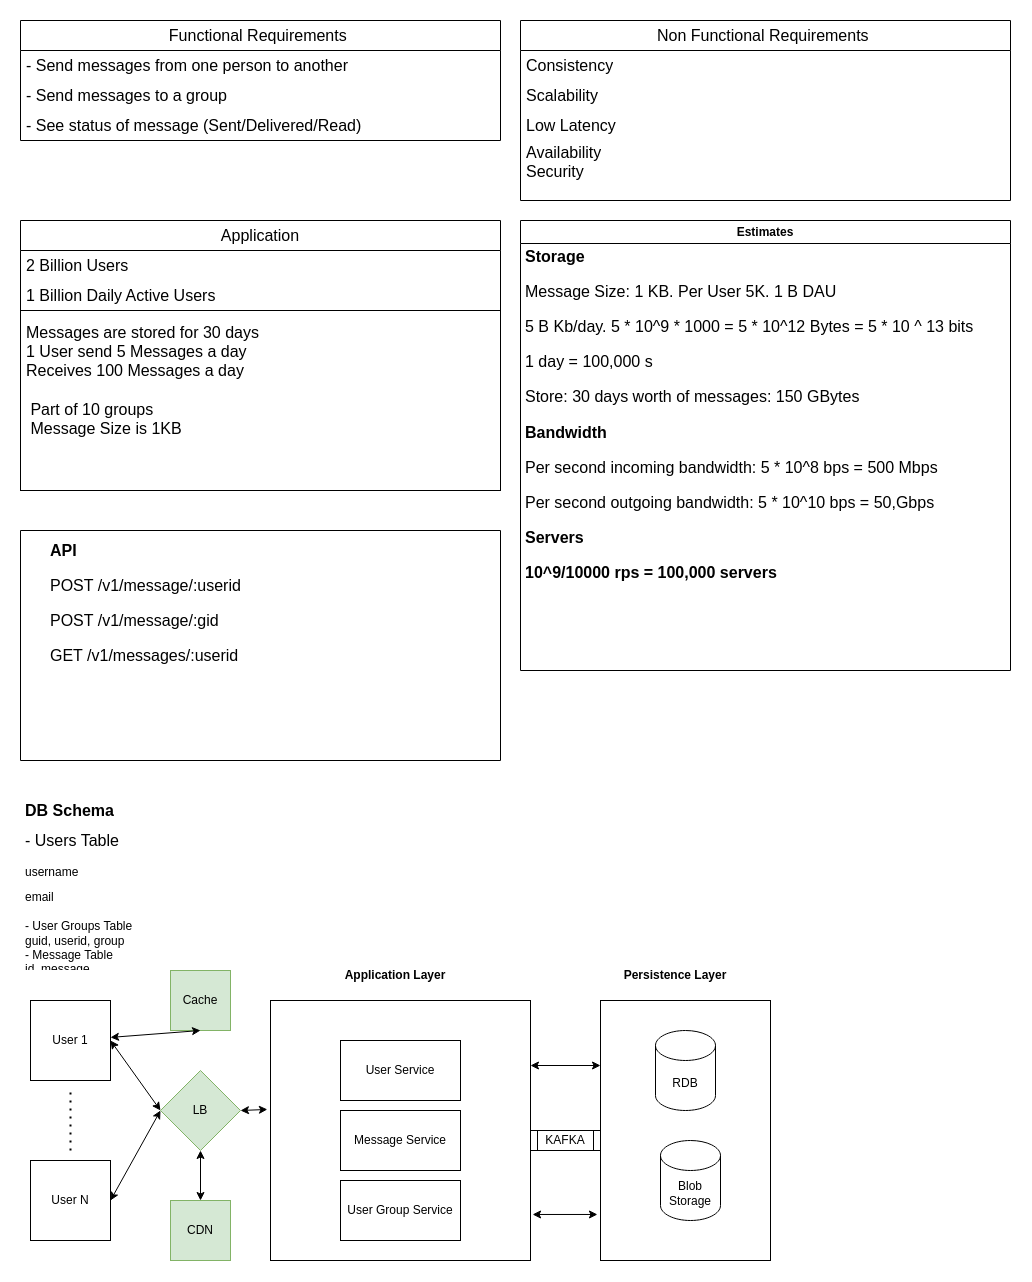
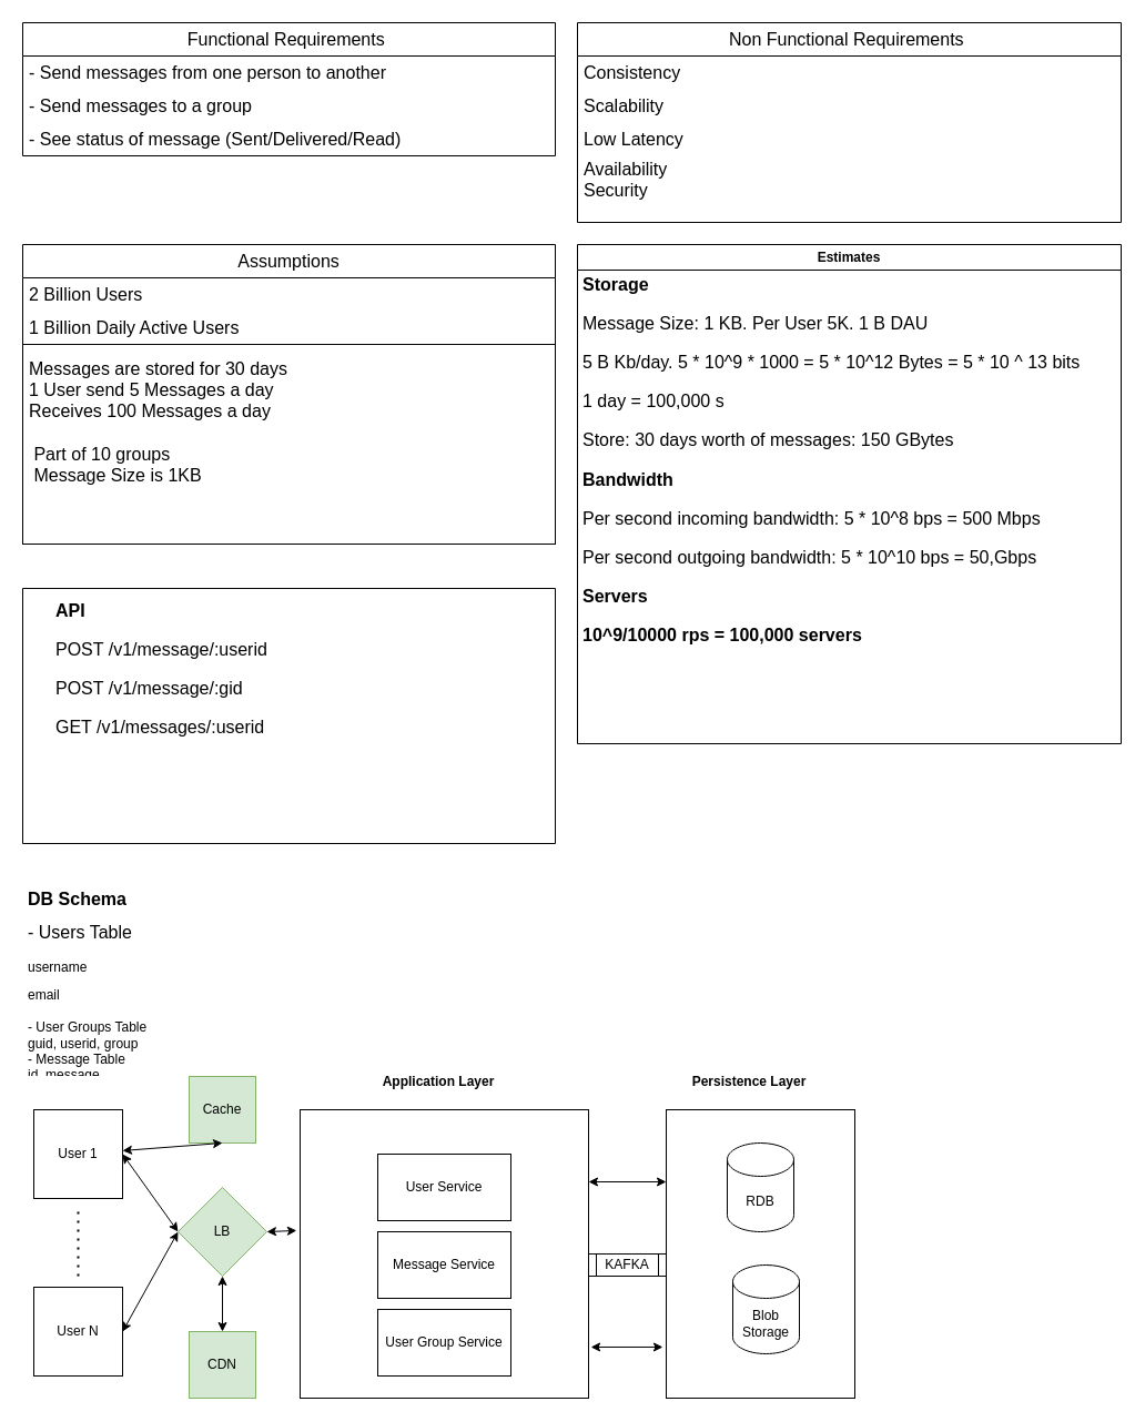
  <mxCell id="0" />
  <mxCell id="1" parent="0" />
  <mxCell id="2" value="" style="rounded=0;whiteSpace=wrap;html=1;" vertex="1" parent="1"><mxGeometry x="20" y="310" width="480" height="180" as="geometry" /></mxCell>
  <mxCell id="3" value="Functional Requirements&amp;nbsp;" style="swimlane;fontStyle=0;childLayout=stackLayout;horizontal=1;startSize=30;horizontalStack=0;resizeParent=1;resizeParentMax=0;resizeLast=0;collapsible=1;marginBottom=0;whiteSpace=wrap;html=1;fontSize=16;" vertex="1" parent="1"><mxGeometry x="20" y="20" width="480" height="120" as="geometry" /></mxCell>
  <mxCell id="4" value="- Send messages from one person to another" style="text;strokeColor=none;fillColor=none;align=left;verticalAlign=middle;spacingLeft=4;spacingRight=4;overflow=hidden;points=[[0,0.5],[1,0.5]];portConstraint=eastwest;rotatable=0;whiteSpace=wrap;html=1;fontSize=16;" vertex="1" parent="3"><mxGeometry y="30" width="480" height="30" as="geometry" /></mxCell>
  <mxCell id="5" value="- Send messages to a group" style="text;strokeColor=none;fillColor=none;align=left;verticalAlign=middle;spacingLeft=4;spacingRight=4;overflow=hidden;points=[[0,0.5],[1,0.5]];portConstraint=eastwest;rotatable=0;whiteSpace=wrap;html=1;fontSize=16;" vertex="1" parent="3"><mxGeometry y="60" width="480" height="30" as="geometry" /></mxCell>
  <mxCell id="6" value="- See status of message (Sent/Delivered/Read)" style="text;strokeColor=none;fillColor=none;align=left;verticalAlign=middle;spacingLeft=4;spacingRight=4;overflow=hidden;points=[[0,0.5],[1,0.5]];portConstraint=eastwest;rotatable=0;whiteSpace=wrap;html=1;fontSize=16;" vertex="1" parent="3"><mxGeometry y="90" width="480" height="30" as="geometry" /></mxCell>
  <mxCell id="7" style="edgeStyle=orthogonalEdgeStyle;rounded=0;orthogonalLoop=1;jettySize=auto;html=1;exitX=1;exitY=0.5;exitDx=0;exitDy=0;" edge="1" parent="3" source="5" target="5"><mxGeometry relative="1" as="geometry" /></mxCell>
  <mxCell id="8" value="Non Functional Requirements&amp;nbsp;" style="swimlane;fontStyle=0;childLayout=stackLayout;horizontal=1;startSize=30;horizontalStack=0;resizeParent=1;resizeParentMax=0;resizeLast=0;collapsible=1;marginBottom=0;whiteSpace=wrap;html=1;fontSize=16;" vertex="1" parent="1"><mxGeometry x="520" y="20" width="490" height="180" as="geometry" /></mxCell>
  <mxCell id="9" value="Consistency" style="text;strokeColor=none;fillColor=none;align=left;verticalAlign=middle;spacingLeft=4;spacingRight=4;overflow=hidden;points=[[0,0.5],[1,0.5]];portConstraint=eastwest;rotatable=0;whiteSpace=wrap;html=1;fontSize=16;" vertex="1" parent="8"><mxGeometry y="30" width="490" height="30" as="geometry" /></mxCell>
  <mxCell id="10" value="Scalability" style="text;strokeColor=none;fillColor=none;align=left;verticalAlign=middle;spacingLeft=4;spacingRight=4;overflow=hidden;points=[[0,0.5],[1,0.5]];portConstraint=eastwest;rotatable=0;whiteSpace=wrap;html=1;fontSize=16;" vertex="1" parent="8"><mxGeometry y="60" width="490" height="30" as="geometry" /></mxCell>
  <mxCell id="11" value="Low Latency" style="text;strokeColor=none;fillColor=none;align=left;verticalAlign=middle;spacingLeft=4;spacingRight=4;overflow=hidden;points=[[0,0.5],[1,0.5]];portConstraint=eastwest;rotatable=0;whiteSpace=wrap;html=1;fontSize=16;" vertex="1" parent="8"><mxGeometry y="90" width="490" height="30" as="geometry" /></mxCell>
  <mxCell id="12" value="Availability&lt;br&gt;Security&lt;br&gt;&lt;br&gt;" style="text;strokeColor=none;fillColor=none;align=left;verticalAlign=middle;spacingLeft=4;spacingRight=4;overflow=hidden;points=[[0,0.5],[1,0.5]];portConstraint=eastwest;rotatable=0;whiteSpace=wrap;html=1;fontSize=16;" vertex="1" parent="8"><mxGeometry y="120" width="490" height="60" as="geometry" /></mxCell>
  <mxCell id="13" style="edgeStyle=orthogonalEdgeStyle;rounded=0;orthogonalLoop=1;jettySize=auto;html=1;exitX=1;exitY=0.5;exitDx=0;exitDy=0;" edge="1" parent="8" source="10" target="10"><mxGeometry relative="1" as="geometry" /></mxCell>
- <mxCell id="14" value="Application" style="swimlane;fontStyle=0;childLayout=stackLayout;horizontal=1;startSize=30;horizontalStack=0;resizeParent=1;resizeParentMax=0;resizeLast=0;collapsible=1;marginBottom=0;whiteSpace=wrap;html=1;fontSize=16;" vertex="1" parent="1"><mxGeometry x="20" y="220" width="480" height="90" as="geometry" /></mxCell>
+ <mxCell id="14" value="Assumptions" style="swimlane;fontStyle=0;childLayout=stackLayout;horizontal=1;startSize=30;horizontalStack=0;resizeParent=1;resizeParentMax=0;resizeLast=0;collapsible=1;marginBottom=0;whiteSpace=wrap;html=1;fontSize=16;" vertex="1" parent="1"><mxGeometry x="20" y="220" width="480" height="90" as="geometry" /></mxCell>
  <mxCell id="15" value="2 Billion Users" style="text;strokeColor=none;fillColor=none;align=left;verticalAlign=middle;spacingLeft=4;spacingRight=4;overflow=hidden;points=[[0,0.5],[1,0.5]];portConstraint=eastwest;rotatable=0;whiteSpace=wrap;html=1;fontSize=16;" vertex="1" parent="14"><mxGeometry y="30" width="480" height="30" as="geometry" /></mxCell>
  <mxCell id="16" value="1 Billion Daily Active Users" style="text;strokeColor=none;fillColor=none;align=left;verticalAlign=middle;spacingLeft=4;spacingRight=4;overflow=hidden;points=[[0,0.5],[1,0.5]];portConstraint=eastwest;rotatable=0;whiteSpace=wrap;html=1;fontSize=16;" vertex="1" parent="14"><mxGeometry y="60" width="480" height="30" as="geometry" /></mxCell>
  <mxCell id="17" style="edgeStyle=orthogonalEdgeStyle;rounded=0;orthogonalLoop=1;jettySize=auto;html=1;exitX=1;exitY=0.5;exitDx=0;exitDy=0;" edge="1" parent="14" source="16" target="16"><mxGeometry relative="1" as="geometry" /></mxCell>
  <mxCell id="18" value="Estimates" style="swimlane;whiteSpace=wrap;html=1;" vertex="1" parent="1"><mxGeometry x="520" y="220" width="490" height="450" as="geometry" /></mxCell>
  <mxCell id="19" value="&lt;h1 style=&quot;font-size: 16px;&quot;&gt;&lt;font style=&quot;font-size: 16px;&quot;&gt;Storage&lt;/font&gt;&lt;/h1&gt;&lt;p style=&quot;font-size: 16px;&quot;&gt;Message Size: 1 KB. Per User 5K. 1 B DAU&lt;/p&gt;&lt;p style=&quot;font-size: 16px;&quot;&gt;5 B Kb/day. 5 * 10^9 * 1000 = 5 * 10^12 Bytes = 5 * &lt;span style=&quot;white-space: pre;&quot;&gt;10 ^ 13 bits&lt;/span&gt;&lt;/p&gt;&lt;p style=&quot;font-size: 16px;&quot;&gt;&lt;span style=&quot;white-space: pre;&quot;&gt;1 day = 100,000 s&amp;nbsp;&lt;/span&gt;&lt;/p&gt;&lt;p style=&quot;font-size: 16px;&quot;&gt;&lt;span style=&quot;white-space: pre;&quot;&gt;Store: 30 days worth of messages: 150 GBytes&lt;/span&gt;&lt;/p&gt;&lt;p style=&quot;font-size: 16px;&quot;&gt;&lt;span style=&quot;white-space: pre;&quot;&gt;&lt;b&gt;Bandwidth&lt;/b&gt;&lt;/span&gt;&lt;/p&gt;&lt;p style=&quot;font-size: 16px;&quot;&gt;&lt;span style=&quot;white-space: pre;&quot;&gt;Per second incoming bandwidth: 5 * 10^8 bps = 500 Mbps&lt;/span&gt;&lt;/p&gt;&lt;p style=&quot;font-size: 16px;&quot;&gt;&lt;span style=&quot;white-space: pre;&quot;&gt;Per second outgoing bandwidth: 5 * 10^10 bps = 50,Gbps&lt;/span&gt;&lt;/p&gt;&lt;p style=&quot;font-size: 16px;&quot;&gt;&lt;span style=&quot;white-space: pre;&quot;&gt;&lt;b&gt;Servers&lt;/b&gt;&lt;/span&gt;&lt;/p&gt;&lt;p style=&quot;font-size: 16px;&quot;&gt;&lt;span style=&quot;white-space: pre;&quot;&gt;&lt;b&gt;10^9/10000 rps = 100,000 servers&lt;/b&gt;&lt;/span&gt;&lt;/p&gt;&lt;p style=&quot;font-size: 16px;&quot;&gt;&lt;span style=&quot;white-space: pre;&quot;&gt;&lt;b&gt;&lt;br&gt;&lt;/b&gt;&lt;/span&gt;&lt;/p&gt;" style="text;html=1;strokeColor=none;fillColor=none;spacing=5;spacingTop=-20;whiteSpace=wrap;overflow=hidden;rounded=0;" vertex="1" parent="18"><mxGeometry y="26" width="490" height="374" as="geometry" /></mxCell>
  <mxCell id="20" value="Messages are stored for 30 days&lt;br&gt;1 User send 5 Messages a day&lt;br&gt;Receives 100 Messages a day&lt;br&gt;&lt;br&gt;&amp;nbsp;Part of 10 groups&lt;br&gt;&amp;nbsp;Message Size is 1KB" style="text;strokeColor=none;fillColor=none;align=left;verticalAlign=middle;spacingLeft=4;spacingRight=4;overflow=hidden;points=[[0,0.5],[1,0.5]];portConstraint=eastwest;rotatable=0;whiteSpace=wrap;html=1;fontSize=16;" vertex="1" parent="1"><mxGeometry x="20" y="310" width="480" height="140" as="geometry" /></mxCell>
  <mxCell id="21" value="" style="swimlane;startSize=0;" vertex="1" parent="1"><mxGeometry x="20" y="530" width="480" height="230" as="geometry" /></mxCell>
  <mxCell id="22" value="&lt;h1 style=&quot;font-size: 16px;&quot;&gt;API&lt;/h1&gt;&lt;p style=&quot;font-size: 16px;&quot;&gt;POST /v1/message/:userid&lt;/p&gt;&lt;p style=&quot;font-size: 16px;&quot;&gt;POST /v1/message/:gid&lt;/p&gt;&lt;p style=&quot;font-size: 16px;&quot;&gt;GET /v1/messages/:userid&lt;/p&gt;&lt;p style=&quot;font-size: 16px;&quot;&gt;&amp;nbsp;&lt;/p&gt;" style="text;html=1;strokeColor=none;fillColor=none;spacing=5;spacingTop=-20;whiteSpace=wrap;overflow=hidden;rounded=0;" vertex="1" parent="21"><mxGeometry x="25" y="10" width="330" height="190" as="geometry" /></mxCell>
  <mxCell id="23" value="User 1" style="whiteSpace=wrap;html=1;aspect=fixed;" vertex="1" parent="1"><mxGeometry x="30" y="1000" width="80" height="80" as="geometry" /></mxCell>
  <mxCell id="24" value="User N" style="whiteSpace=wrap;html=1;aspect=fixed;" vertex="1" parent="1"><mxGeometry x="30" y="1160" width="80" height="80" as="geometry" /></mxCell>
  <mxCell id="25" value="" style="endArrow=none;dashed=1;html=1;dashPattern=1 3;strokeWidth=2;rounded=0;" edge="1" parent="1"><mxGeometry width="50" height="50" relative="1" as="geometry"><mxPoint x="70" y="1150" as="sourcePoint" /><mxPoint x="70" y="1090" as="targetPoint" /></mxGeometry></mxCell>
  <mxCell id="26" value="&lt;h1 style=&quot;font-size: 16px;&quot;&gt;&lt;font style=&quot;font-size: 16px;&quot;&gt;DB Schema&lt;/font&gt;&lt;/h1&gt;&lt;h1 style=&quot;font-size: 16px;&quot;&gt;&lt;span style=&quot;font-weight: 400;&quot;&gt;- Users Table&lt;/span&gt;&lt;/h1&gt;&lt;h1 style=&quot;font-size: 16px;&quot;&gt;&lt;span style=&quot;font-weight: 400; font-size: 12px;&quot;&gt;username&lt;/span&gt;&lt;/h1&gt;&lt;div&gt;email&lt;/div&gt;&lt;div&gt;&lt;br&gt;&lt;/div&gt;&lt;div&gt;&lt;span style=&quot;font-weight: 400;&quot;&gt;- User Groups Table&lt;/span&gt;&lt;/div&gt;&lt;div&gt;guid, userid, group&lt;/div&gt;&lt;div&gt;&lt;span style=&quot;font-weight: 400;&quot;&gt;- Message Table&lt;/span&gt;&lt;/div&gt;&lt;div&gt;&lt;span style=&quot;font-weight: 400;&quot;&gt;id, message&lt;/span&gt;&lt;/div&gt;&lt;div&gt;&lt;span style=&quot;font-weight: 400;&quot;&gt;&lt;br&gt;&lt;/span&gt;&lt;/div&gt;" style="text;html=1;strokeColor=none;fillColor=none;spacing=5;spacingTop=-20;whiteSpace=wrap;overflow=hidden;rounded=0;" vertex="1" parent="1"><mxGeometry x="20" y="800" width="340" height="170" as="geometry" /></mxCell>
  <mxCell id="27" value="LB" style="rhombus;whiteSpace=wrap;html=1;fillColor=#d5e8d4;strokeColor=#82b366;" vertex="1" parent="1"><mxGeometry x="160" y="1070" width="80" height="80" as="geometry" /></mxCell>
  <mxCell id="28" value="" style="whiteSpace=wrap;html=1;aspect=fixed;" vertex="1" parent="1"><mxGeometry x="270" y="1000" width="260" height="260" as="geometry" /></mxCell>
  <mxCell id="29" value="User Service" style="rounded=0;whiteSpace=wrap;html=1;" vertex="1" parent="1"><mxGeometry x="340" y="1040" width="120" height="60" as="geometry" /></mxCell>
  <mxCell id="30" value="Message Service" style="rounded=0;whiteSpace=wrap;html=1;" vertex="1" parent="1"><mxGeometry x="340" y="1110" width="120" height="60" as="geometry" /></mxCell>
  <mxCell id="31" value="User Group Service" style="rounded=0;whiteSpace=wrap;html=1;" vertex="1" parent="1"><mxGeometry x="340" y="1180" width="120" height="60" as="geometry" /></mxCell>
  <mxCell id="32" value="" style="rounded=0;whiteSpace=wrap;html=1;" vertex="1" parent="1"><mxGeometry x="600" y="1000" width="170" height="260" as="geometry" /></mxCell>
  <mxCell id="33" value="RDB" style="shape=cylinder3;whiteSpace=wrap;html=1;boundedLbl=1;backgroundOutline=1;size=15;" vertex="1" parent="1"><mxGeometry x="655" y="1030" width="60" height="80" as="geometry" /></mxCell>
  <mxCell id="34" value="Blob Storage" style="shape=cylinder3;whiteSpace=wrap;html=1;boundedLbl=1;backgroundOutline=1;size=15;" vertex="1" parent="1"><mxGeometry x="660" y="1140" width="60" height="80" as="geometry" /></mxCell>
  <mxCell id="35" value="" style="endArrow=classic;startArrow=classic;html=1;rounded=0;exitX=1;exitY=0.5;exitDx=0;exitDy=0;entryX=0;entryY=0.5;entryDx=0;entryDy=0;" edge="1" parent="1" source="23" target="27"><mxGeometry width="50" height="50" relative="1" as="geometry"><mxPoint x="340" y="1000" as="sourcePoint" /><mxPoint x="390" y="950" as="targetPoint" /></mxGeometry></mxCell>
  <mxCell id="36" value="" style="endArrow=classic;startArrow=classic;html=1;rounded=0;exitX=1;exitY=0.5;exitDx=0;exitDy=0;" edge="1" parent="1" source="24"><mxGeometry width="50" height="50" relative="1" as="geometry"><mxPoint x="340" y="1000" as="sourcePoint" /><mxPoint x="160" y="1110" as="targetPoint" /></mxGeometry></mxCell>
  <mxCell id="37" value="" style="endArrow=classic;startArrow=classic;html=1;rounded=0;exitX=1;exitY=0.5;exitDx=0;exitDy=0;entryX=-0.012;entryY=0.419;entryDx=0;entryDy=0;entryPerimeter=0;" edge="1" parent="1" source="27" target="28"><mxGeometry width="50" height="50" relative="1" as="geometry"><mxPoint x="340" y="1000" as="sourcePoint" /><mxPoint x="390" y="950" as="targetPoint" /></mxGeometry></mxCell>
  <mxCell id="38" value="Cache" style="rounded=0;whiteSpace=wrap;html=1;fillColor=#d5e8d4;strokeColor=#82b366;" vertex="1" parent="1"><mxGeometry x="170" y="970" width="60" height="60" as="geometry" /></mxCell>
  <mxCell id="39" value="CDN" style="rounded=0;whiteSpace=wrap;html=1;fillColor=#d5e8d4;strokeColor=#82b366;" vertex="1" parent="1"><mxGeometry x="170" y="1200" width="60" height="60" as="geometry" /></mxCell>
  <mxCell id="40" value="KAFKA" style="shape=process;whiteSpace=wrap;html=1;backgroundOutline=1;" vertex="1" parent="1"><mxGeometry x="530" y="1130" width="70" height="20" as="geometry" /></mxCell>
  <mxCell id="41" value="" style="endArrow=classic;startArrow=classic;html=1;rounded=0;exitX=1;exitY=0.25;exitDx=0;exitDy=0;entryX=0;entryY=0.25;entryDx=0;entryDy=0;" edge="1" parent="1" source="28" target="32"><mxGeometry width="50" height="50" relative="1" as="geometry"><mxPoint x="340" y="1000" as="sourcePoint" /><mxPoint x="390" y="950" as="targetPoint" /></mxGeometry></mxCell>
  <mxCell id="42" value="" style="endArrow=classic;startArrow=classic;html=1;rounded=0;exitX=1.008;exitY=0.823;exitDx=0;exitDy=0;exitPerimeter=0;entryX=-0.018;entryY=0.823;entryDx=0;entryDy=0;entryPerimeter=0;" edge="1" parent="1" source="28" target="32"><mxGeometry width="50" height="50" relative="1" as="geometry"><mxPoint x="340" y="1000" as="sourcePoint" /><mxPoint x="390" y="950" as="targetPoint" /></mxGeometry></mxCell>
  <mxCell id="43" value="&lt;b&gt;Application Layer&lt;/b&gt;" style="text;html=1;strokeColor=none;fillColor=none;align=center;verticalAlign=middle;whiteSpace=wrap;rounded=0;" vertex="1" parent="1"><mxGeometry x="340" y="960" width="110" height="30" as="geometry" /></mxCell>
  <mxCell id="44" value="&lt;b&gt;Persistence Layer&lt;/b&gt;" style="text;html=1;strokeColor=none;fillColor=none;align=center;verticalAlign=middle;whiteSpace=wrap;rounded=0;" vertex="1" parent="1"><mxGeometry x="620" y="960" width="110" height="30" as="geometry" /></mxCell>
  <mxCell id="45" value="" style="endArrow=classic;startArrow=classic;html=1;rounded=0;exitX=0.5;exitY=0;exitDx=0;exitDy=0;entryX=0.5;entryY=1;entryDx=0;entryDy=0;" edge="1" parent="1" source="39" target="27"><mxGeometry width="50" height="50" relative="1" as="geometry"><mxPoint x="340" y="1170" as="sourcePoint" /><mxPoint x="390" y="1120" as="targetPoint" /></mxGeometry></mxCell>
  <mxCell id="46" value="" style="endArrow=classic;startArrow=classic;html=1;rounded=0;exitX=0.5;exitY=1;exitDx=0;exitDy=0;" edge="1" parent="1" source="38" target="23"><mxGeometry width="50" height="50" relative="1" as="geometry"><mxPoint x="340" y="1170" as="sourcePoint" /><mxPoint x="390" y="1120" as="targetPoint" /></mxGeometry></mxCell>
